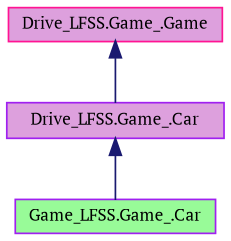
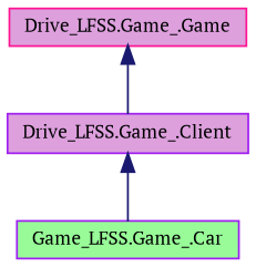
  digraph {
    fontname="PT Serif"
    node [color=purple fillcolor=plum fontname="PT Serif" fontsize=10 shape=record style=filled]
    edge [color=midnightblue dir=back fontname="PT Serif" fontsize=10 labelfontname=FreeSans labelfontsize=10 style=solid]
    n1 [fillcolor=palegreen fontcolor=black height=0.2 label="Game_LFSS.Game_.Car" width=0.4]
-   n2 [height=0.2 label="Drive_LFSS.Game_.Car" width=0.4]
+   n2 [height=0.2 label="Drive_LFSS.Game_.Client" width=0.4]
    n3 [color=deeppink height=0.2 label="Drive_LFSS.Game_.Game" width=0.4]
    n2 -> n1
    n3 -> n2
  }
